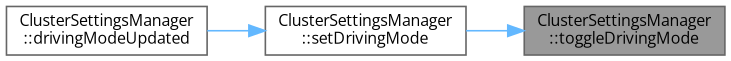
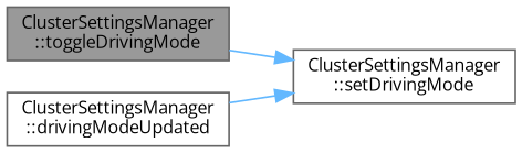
  digraph {
    fontname="Open Sans"
    rankdir=LR
    node [color=grey40 fillcolor=white fontname="Open Sans" fontsize=10 shape=box style=filled]
    edge [color=steelblue1 fontname="Open Sans" fontsize=10 labelfontname=Helvetica labelfontsize=10 style=solid]
    n1 [color=gray40 fillcolor=grey60 fontcolor=black height=0.2 label="ClusterSettingsManager\l::toggleDrivingMode" width=0.4]
    n2 [height=0.2 label="ClusterSettingsManager\l::setDrivingMode" width=0.4]
    n3 [height=0.2 label="ClusterSettingsManager\l::drivingModeUpdated" width=0.4]
-   n2 -> n1
+   n1 -> n2
    n3 -> n2
  }
